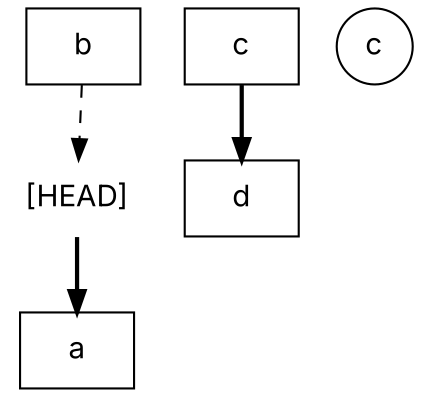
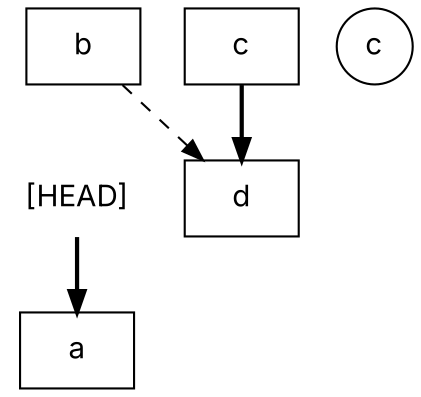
  digraph {
    fontname=Inter
    rankdir=TB
    node [fontname=Inter shape=box]
    edge [fontname=Inter style=bold]
    n1 [label="[HEAD]" shape=plaintext]
    n2 [label=a]
    n3 [label=b]
    n4 [label=d]
    n5 [label=c shape=circle]
    n6 [label=c]
    n1 -> n2
-   n3 -> n1 [style=dashed]
+   n3 -> n4 [style=dashed]
    n6 -> n4
  }
